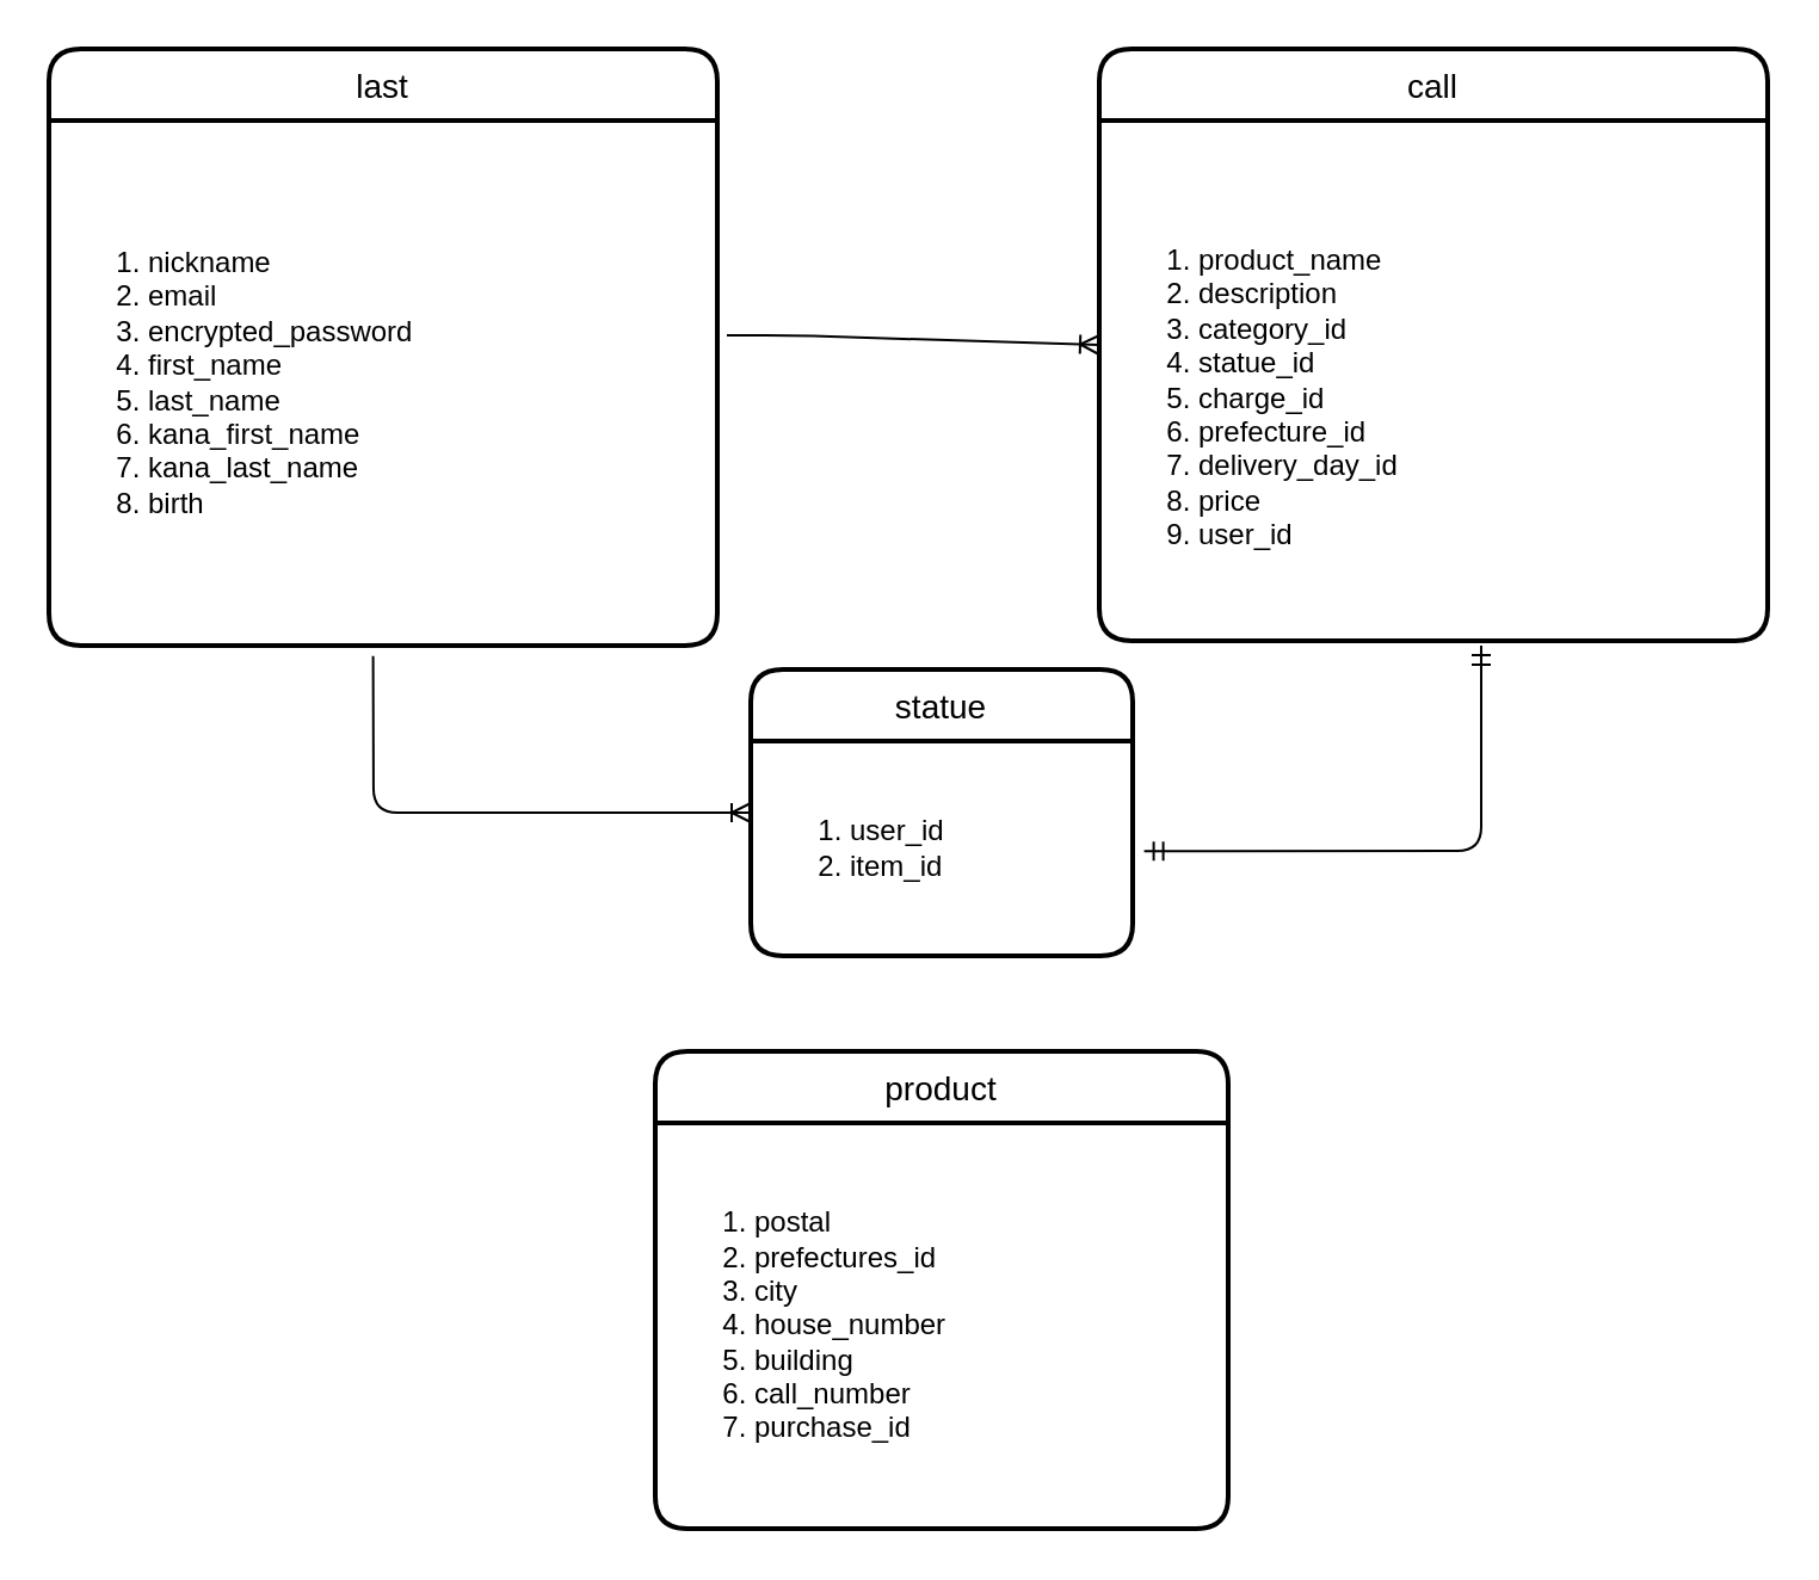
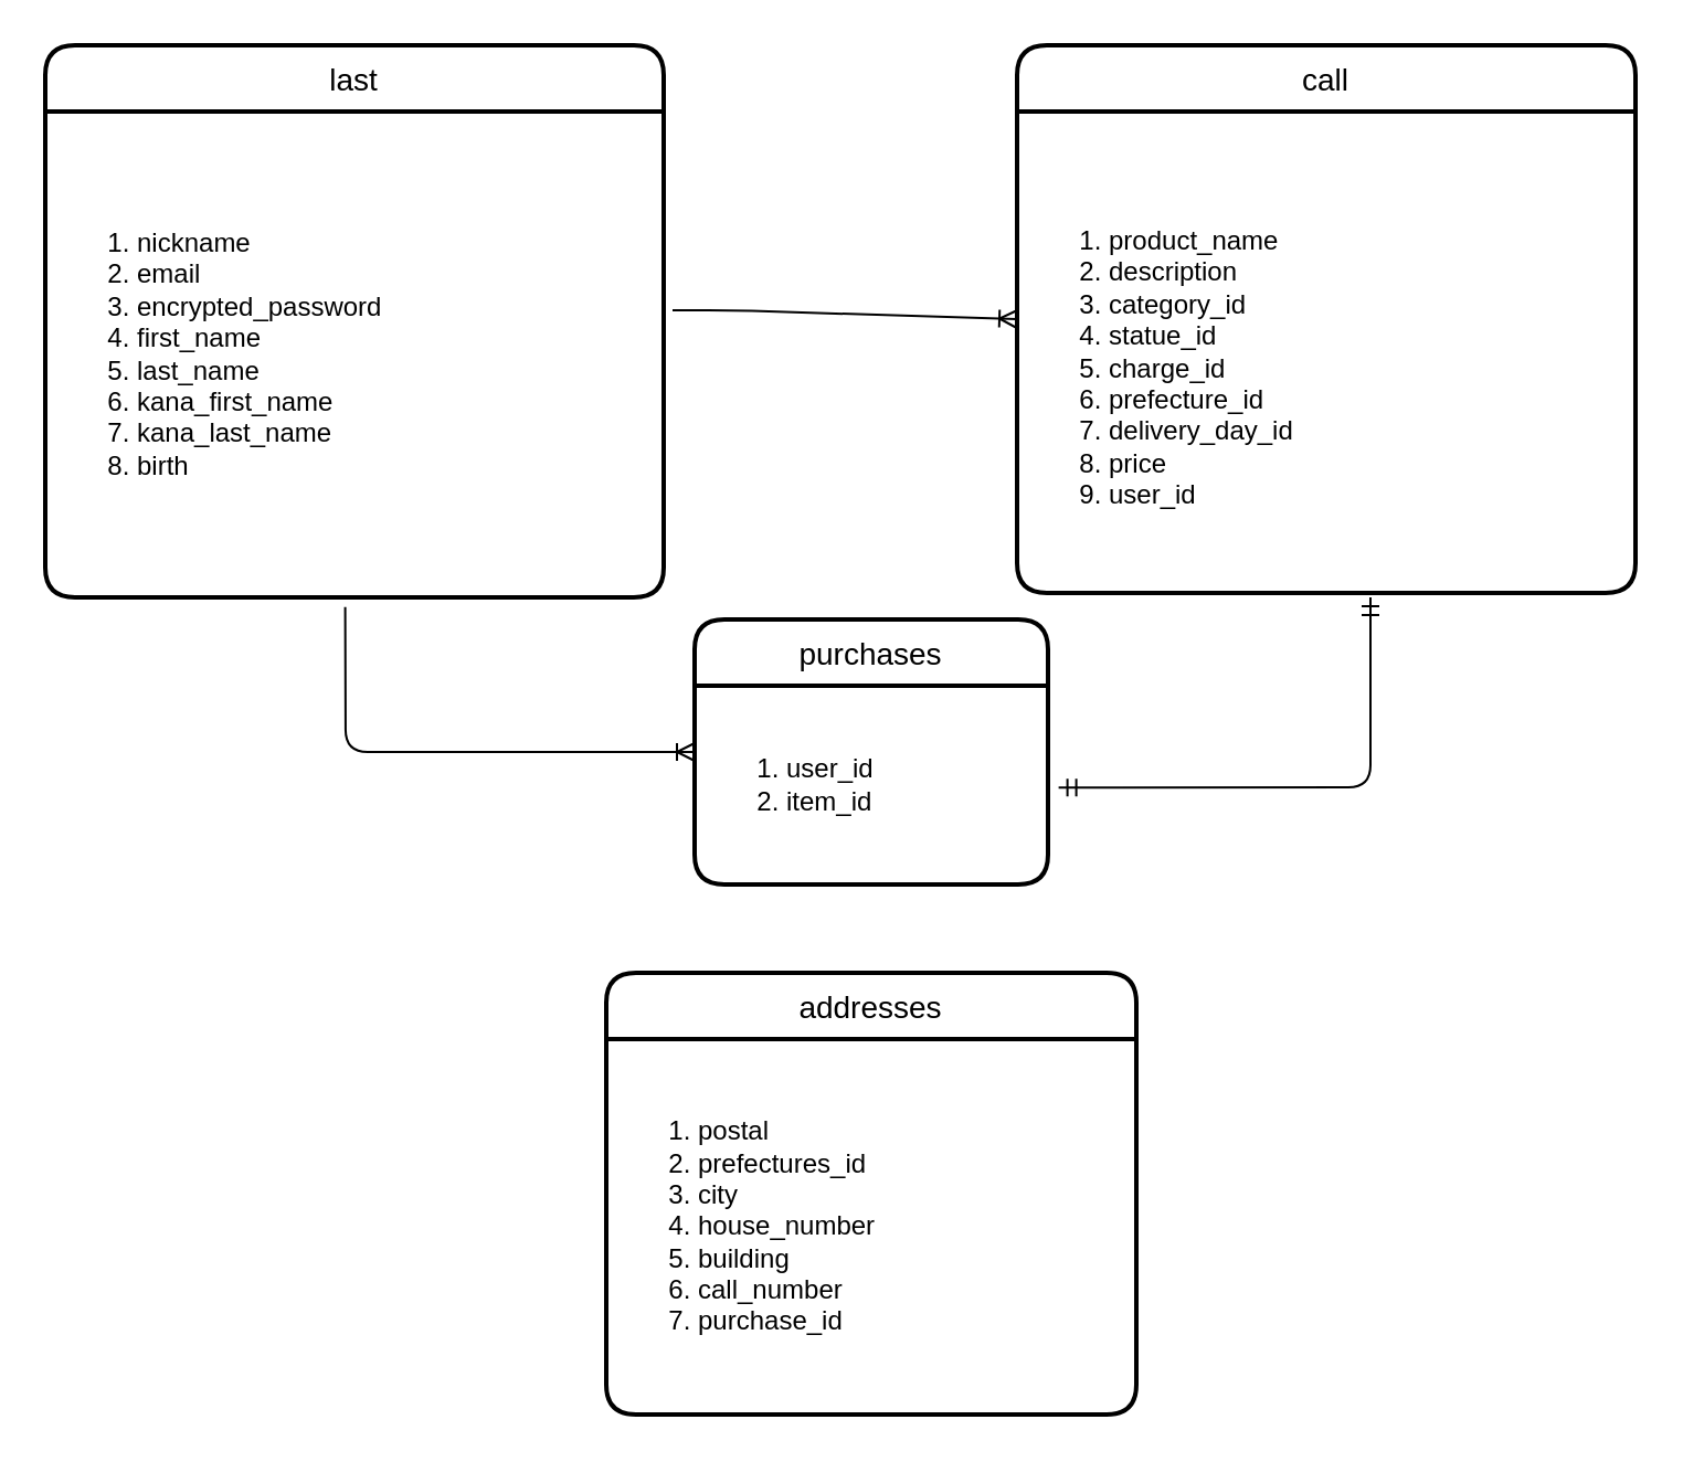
  <mxCell id="0" />
  <mxCell id="1" parent="0" />
  <mxCell id="2" value="last" style="swimlane;childLayout=stackLayout;horizontal=1;startSize=30;horizontalStack=0;rounded=1;fontSize=14;fontStyle=0;strokeWidth=2;resizeParent=0;resizeLast=1;shadow=0;dashed=0;align=center;" parent="1" vertex="1"><mxGeometry x="20" y="20" width="280" height="250" as="geometry" /></mxCell>
  <mxCell id="3" value="&lt;ol&gt;&lt;li&gt;&lt;span&gt;nickname&lt;/span&gt;&lt;/li&gt;&lt;li&gt;&lt;span&gt;email&lt;/span&gt;&lt;/li&gt;&lt;li&gt;&lt;span&gt;encrypted_password&lt;/span&gt;&lt;/li&gt;&lt;li&gt;&lt;span&gt;first_name&lt;/span&gt;&lt;/li&gt;&lt;li&gt;&lt;span&gt;last_name&lt;/span&gt;&lt;/li&gt;&lt;li&gt;&lt;span&gt;kana_first_name&lt;/span&gt;&lt;/li&gt;&lt;li&gt;&lt;span&gt;kana_last_name&lt;/span&gt;&lt;/li&gt;&lt;li&gt;&lt;span&gt;birth&lt;/span&gt;&lt;/li&gt;&lt;/ol&gt;" style="text;html=1;align=left;verticalAlign=middle;resizable=0;points=[];autosize=1;" parent="2" vertex="1"><mxGeometry y="30" width="280" height="220" as="geometry" /></mxCell>
  <mxCell id="4" value="call" style="swimlane;childLayout=stackLayout;horizontal=1;startSize=30;horizontalStack=0;rounded=1;fontSize=14;fontStyle=0;strokeWidth=2;resizeParent=0;resizeLast=1;shadow=0;dashed=0;align=center;" parent="1" vertex="1"><mxGeometry x="460" y="20" width="280" height="248" as="geometry" /></mxCell>
  <mxCell id="5" value="&lt;div&gt;&lt;br&gt;&lt;/div&gt;&lt;ol&gt;&lt;li&gt;product_name&lt;/li&gt;&lt;li&gt;description&lt;/li&gt;&lt;li&gt;category_id&lt;/li&gt;&lt;li&gt;statue_id&lt;/li&gt;&lt;li&gt;charge_id&lt;/li&gt;&lt;li&gt;prefecture_id&lt;/li&gt;&lt;li&gt;delivery_day_id&lt;/li&gt;&lt;li&gt;price&lt;/li&gt;&lt;li&gt;user_id&lt;/li&gt;&lt;/ol&gt;" style="text;html=1;align=left;verticalAlign=middle;resizable=0;points=[];autosize=1;" parent="4" vertex="1"><mxGeometry y="30" width="280" height="218" as="geometry" /></mxCell>
- <mxCell id="6" value="statue" style="swimlane;childLayout=stackLayout;horizontal=1;startSize=30;horizontalStack=0;rounded=1;fontSize=14;fontStyle=0;strokeWidth=2;resizeParent=0;resizeLast=1;shadow=0;dashed=0;align=center;" parent="1" vertex="1"><mxGeometry x="314" y="280" width="160" height="120" as="geometry" /></mxCell>
+ <mxCell id="6" value="purchases" style="swimlane;childLayout=stackLayout;horizontal=1;startSize=30;horizontalStack=0;rounded=1;fontSize=14;fontStyle=0;strokeWidth=2;resizeParent=0;resizeLast=1;shadow=0;dashed=0;align=center;" parent="1" vertex="1"><mxGeometry x="314" y="280" width="160" height="120" as="geometry" /></mxCell>
  <mxCell id="7" value="&lt;ol&gt;&lt;li&gt;user_id&lt;/li&gt;&lt;li&gt;item_id&lt;/li&gt;&lt;/ol&gt;" style="text;html=1;align=left;verticalAlign=middle;resizable=0;points=[];autosize=1;" parent="6" vertex="1"><mxGeometry y="30" width="160" height="90" as="geometry" /></mxCell>
- <mxCell id="8" value="product" style="swimlane;childLayout=stackLayout;horizontal=1;startSize=30;horizontalStack=0;rounded=1;fontSize=14;fontStyle=0;strokeWidth=2;resizeParent=0;resizeLast=1;shadow=0;dashed=0;align=center;" parent="1" vertex="1"><mxGeometry x="274" y="440" width="240" height="200" as="geometry" /></mxCell>
+ <mxCell id="8" value="addresses" style="swimlane;childLayout=stackLayout;horizontal=1;startSize=30;horizontalStack=0;rounded=1;fontSize=14;fontStyle=0;strokeWidth=2;resizeParent=0;resizeLast=1;shadow=0;dashed=0;align=center;" parent="1" vertex="1"><mxGeometry x="274" y="440" width="240" height="200" as="geometry" /></mxCell>
  <mxCell id="9" value="&lt;ol&gt;&lt;li&gt;postal&lt;/li&gt;&lt;li&gt;prefectures_id&lt;/li&gt;&lt;li&gt;city&lt;/li&gt;&lt;li&gt;house_number&lt;/li&gt;&lt;li&gt;building&lt;/li&gt;&lt;li&gt;call_number&lt;/li&gt;&lt;li&gt;purchase_id&lt;/li&gt;&lt;/ol&gt;" style="text;html=1;align=left;verticalAlign=middle;resizable=0;points=[];autosize=1;" parent="8" vertex="1"><mxGeometry y="30" width="240" height="170" as="geometry" /></mxCell>
  <mxCell id="10" value="" style="fontSize=12;html=1;endArrow=ERoneToMany;entryX=0;entryY=0.5;entryDx=0;entryDy=0;" parent="1" target="4" edge="1"><mxGeometry width="100" height="100" relative="1" as="geometry"><mxPoint x="304" y="140" as="sourcePoint" /><mxPoint x="430" y="100" as="targetPoint" /><Array as="points"><mxPoint x="330" y="140" /></Array></mxGeometry></mxCell>
  <mxCell id="11" value="" style="fontSize=12;html=1;endArrow=ERoneToMany;entryX=0;entryY=0.5;entryDx=0;entryDy=0;exitX=0.485;exitY=1.02;exitDx=0;exitDy=0;exitPerimeter=0;" parent="1" source="3" target="6" edge="1"><mxGeometry width="100" height="100" relative="1" as="geometry"><mxPoint x="180" y="430" as="sourcePoint" /><mxPoint x="280" y="330" as="targetPoint" /><Array as="points"><mxPoint x="156" y="340" /></Array></mxGeometry></mxCell>
  <mxCell id="12" value="" style="fontSize=12;html=1;endArrow=ERmandOne;startArrow=ERmandOne;exitX=1.03;exitY=0.513;exitDx=0;exitDy=0;exitPerimeter=0;" parent="1" source="7" edge="1"><mxGeometry width="100" height="100" relative="1" as="geometry"><mxPoint x="480" y="510" as="sourcePoint" /><mxPoint x="620" y="270" as="targetPoint" /><Array as="points"><mxPoint x="620" y="356" /></Array></mxGeometry></mxCell>
